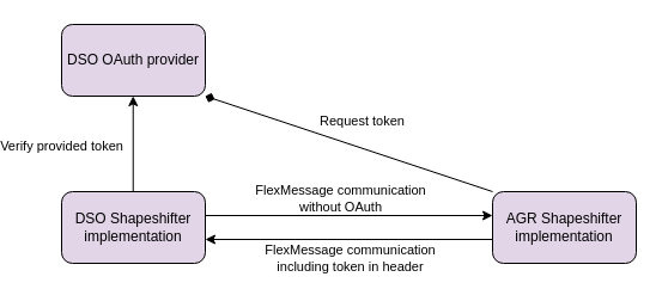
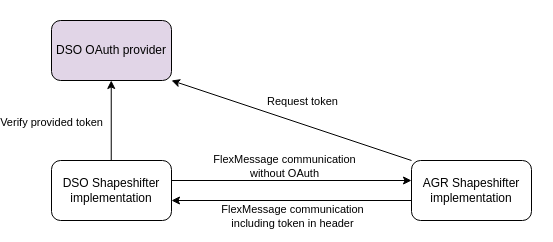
  <mxCell id="0" />
  <mxCell id="1" parent="0" />
- <mxCell id="2" value="DSO Shapeshifter implementation" style="rounded=1;whiteSpace=wrap;html=1;fillColor=#e1d5e7;" vertex="1" parent="1"><mxGeometry x="20" y="160" width="120" height="60" as="geometry" /></mxCell>
- <mxCell id="3" value="AGR Shapeshifter implementation" style="rounded=1;whiteSpace=wrap;html=1;fillColor=#e1d5e7;" vertex="1" parent="1"><mxGeometry x="380" y="160" width="120" height="60" as="geometry" /></mxCell>
+ <mxCell id="2" value="DSO Shapeshifter implementation" style="rounded=1;whiteSpace=wrap;html=1;" vertex="1" parent="1"><mxGeometry x="20" y="160" width="120" height="60" as="geometry" /></mxCell>
+ <mxCell id="3" value="AGR Shapeshifter implementation" style="rounded=1;whiteSpace=wrap;html=1;" vertex="1" parent="1"><mxGeometry x="380" y="160" width="120" height="60" as="geometry" /></mxCell>
  <mxCell id="4" value="DSO OAuth provider" style="rounded=1;whiteSpace=wrap;html=1;fillColor=#e1d5e7;" vertex="1" parent="1"><mxGeometry x="20" y="20" width="120" height="60" as="geometry" /></mxCell>
  <mxCell id="5" value="" style="endArrow=classic;html=1;rounded=0;exitX=0.5;exitY=0;exitDx=0;exitDy=0;entryX=0.5;entryY=1;entryDx=0;entryDy=0;" edge="1" parent="1"><mxGeometry width="50" height="50" relative="1" as="geometry"><mxPoint x="79.74" y="160" as="sourcePoint" /><mxPoint x="79.74" y="80" as="targetPoint" /></mxGeometry></mxCell>
  <mxCell id="6" value="Verify provided token" style="edgeLabel;html=1;align=center;verticalAlign=middle;resizable=0;points=[];" vertex="1" connectable="0" parent="5"><mxGeometry x="-0.241" y="-2" relative="1" as="geometry"><mxPoint x="-62" y="-9" as="offset" /></mxGeometry></mxCell>
- <mxCell id="7" value="" style="endArrow=diamond;html=1;rounded=0;exitX=0;exitY=0;exitDx=0;exitDy=0;entryX=1;entryY=1;entryDx=0;entryDy=0;" edge="1" parent="1" source="3" target="4"><mxGeometry width="50" height="50" relative="1" as="geometry"><mxPoint x="320" y="140" as="sourcePoint" /><mxPoint x="370" y="90" as="targetPoint" /></mxGeometry></mxCell>
+ <mxCell id="7" value="" style="endArrow=classic;html=1;rounded=0;exitX=0;exitY=0;exitDx=0;exitDy=0;entryX=1;entryY=1;entryDx=0;entryDy=0;" edge="1" parent="1" source="3" target="4"><mxGeometry width="50" height="50" relative="1" as="geometry"><mxPoint x="320" y="140" as="sourcePoint" /><mxPoint x="370" y="90" as="targetPoint" /></mxGeometry></mxCell>
  <mxCell id="8" value="Request token" style="edgeLabel;html=1;align=center;verticalAlign=middle;resizable=0;points=[];" vertex="1" connectable="0" parent="7"><mxGeometry x="-0.057" relative="1" as="geometry"><mxPoint x="3" y="-22" as="offset" /></mxGeometry></mxCell>
  <mxCell id="9" value="" style="endArrow=classic;html=1;rounded=0;exitX=1;exitY=0.25;exitDx=0;exitDy=0;entryX=0;entryY=0.25;entryDx=0;entryDy=0;" edge="1" parent="1"><mxGeometry width="50" height="50" relative="1" as="geometry"><mxPoint x="140" y="180" as="sourcePoint" /><mxPoint x="380" y="180" as="targetPoint" /></mxGeometry></mxCell>
  <mxCell id="10" value="FlexMessage communication&lt;br&gt;without OAuth" style="edgeLabel;html=1;align=center;verticalAlign=middle;resizable=0;points=[];" vertex="1" connectable="0" parent="9"><mxGeometry x="-0.03" y="-2" relative="1" as="geometry"><mxPoint x="-4" y="-17" as="offset" /></mxGeometry></mxCell>
  <mxCell id="11" value="" style="endArrow=classic;html=1;rounded=0;exitX=0;exitY=0.75;exitDx=0;exitDy=0;entryX=1;entryY=0.75;entryDx=0;entryDy=0;" edge="1" parent="1"><mxGeometry width="50" height="50" relative="1" as="geometry"><mxPoint x="380" y="200" as="sourcePoint" /><mxPoint x="140" y="200" as="targetPoint" /></mxGeometry></mxCell>
  <mxCell id="12" value="FlexMessage communication&lt;br&gt;including token in header" style="edgeLabel;html=1;align=center;verticalAlign=middle;resizable=0;points=[];" vertex="1" connectable="0" parent="11"><mxGeometry x="-0.044" y="-1" relative="1" as="geometry"><mxPoint x="-5" y="16" as="offset" /></mxGeometry></mxCell>
